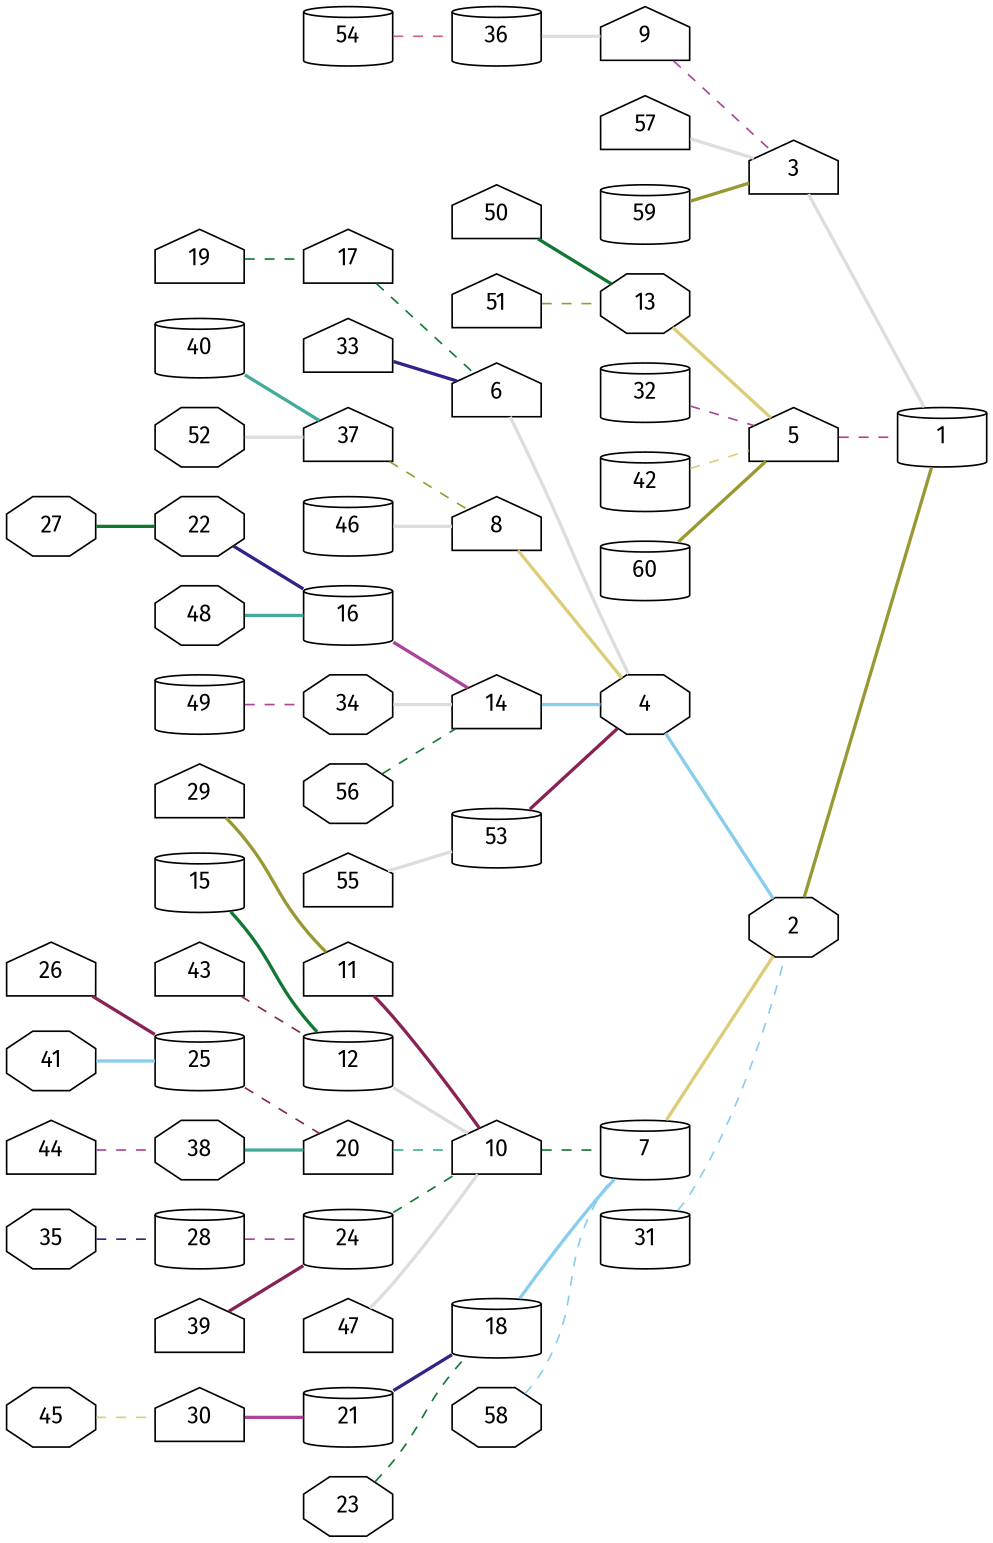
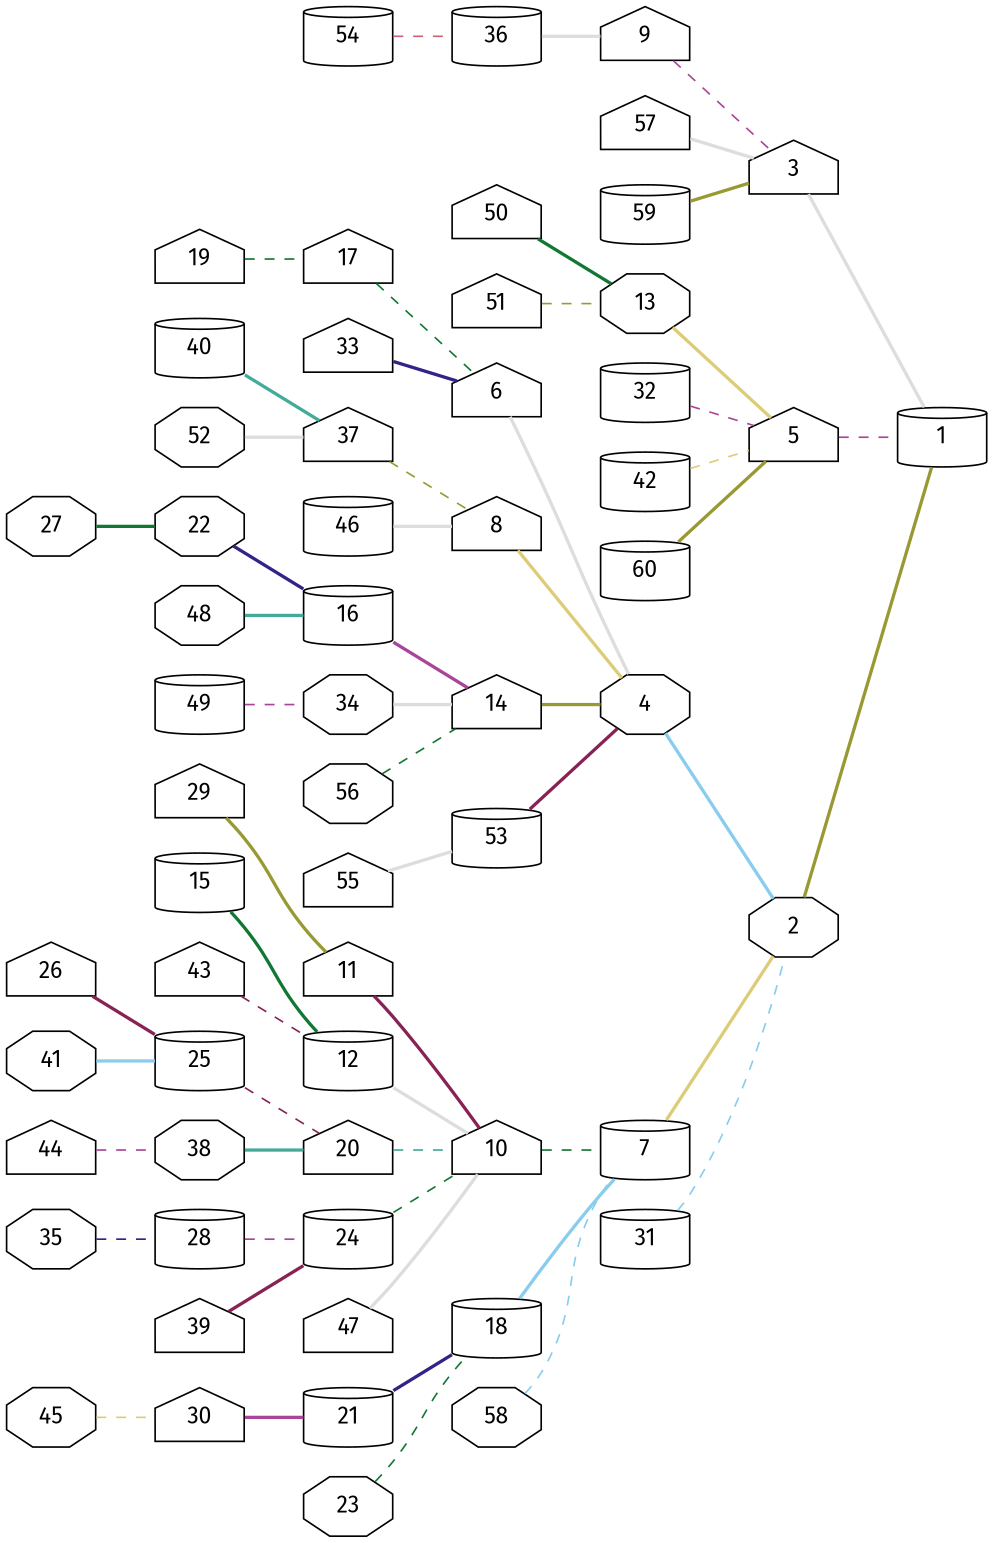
  graph {
    fontname="Fira Sans"
    rankdir=LR
    node [fontname="Fira Sans" shape=house]
    edge [color="#DDDDDD" fontname="Fira Sans" style=bold]
    2 [shape=octagon]
    1 [shape=cylinder]
    3
    4 [shape=octagon]
    5
    6
    7 [shape=cylinder]
    8
    9
    10
    11
    12 [shape=cylinder]
    13 [shape=octagon]
    14
    15 [shape=cylinder]
    16 [shape=cylinder]
    17
    18 [shape=cylinder]
    19
    20
    21 [shape=cylinder]
    22 [shape=octagon]
    23 [shape=octagon]
    24 [shape=cylinder]
    25 [shape=cylinder]
    26
    27 [shape=octagon]
    28 [shape=cylinder]
    29
    30
    31 [shape=cylinder]
    32 [shape=cylinder]
    33
    34 [shape=octagon]
    35 [shape=octagon]
    36 [shape=cylinder]
    37
    38 [shape=octagon]
    39
    40 [shape=cylinder]
    41 [shape=octagon]
    42 [shape=cylinder]
    43
    44
    45 [shape=octagon]
    46 [shape=cylinder]
    47
    48 [shape=octagon]
    49 [shape=cylinder]
    50
    51
    52 [shape=octagon]
    53 [shape=cylinder]
    54 [shape=cylinder]
    55
    56 [shape=octagon]
    57
    58 [shape=octagon]
    59 [shape=cylinder]
    60 [shape=cylinder]
    2 -- 1 [color="#999933"]
    3 -- 1
    4 -- 2 [color="#88CCEE"]
    5 -- 1 [color="#AA4499" style=dashed]
    6 -- 4
    7 -- 2 [color="#DDCC77"]
    8 -- 4 [color="#DDCC77"]
    9 -- 3 [color="#AA4499" style=dashed]
    10 -- 7 [color="#117733" style=dashed]
    11 -- 10 [color="#882255"]
    12 -- 10
    13 -- 5 [color="#DDCC77"]
-   14 -- 4 [color="#88CCEE"]
+   14 -- 4 [color="#999933"]
    15 -- 12 [color="#117733"]
    16 -- 14 [color="#AA4499"]
    17 -- 6 [color="#117733" style=dashed]
    18 -- 7 [color="#88CCEE"]
    19 -- 17 [color="#117733" style=dashed]
    20 -- 10 [color="#44AA99" style=dashed]
    21 -- 18 [color="#332288"]
    22 -- 16 [color="#332288"]
    23 -- 18 [color="#117733" style=dashed]
    24 -- 10 [color="#117733" style=dashed]
    25 -- 20 [color="#882255" style=dashed]
    26 -- 25 [color="#882255"]
    27 -- 22 [color="#117733"]
    28 -- 24 [color="#AA4499" style=dashed]
    29 -- 11 [color="#999933"]
    30 -- 21 [color="#AA4499"]
    31 -- 2 [color="#88CCEE" style=dashed]
    32 -- 5 [color="#AA4499" style=dashed]
    33 -- 6 [color="#332288"]
    34 -- 14
    35 -- 28 [color="#332288" style=dashed]
    36 -- 9
    37 -- 8 [color="#999933" style=dashed]
    38 -- 20 [color="#44AA99"]
    39 -- 24 [color="#882255"]
    40 -- 37 [color="#44AA99"]
    41 -- 25 [color="#88CCEE"]
    42 -- 5 [color="#DDCC77" style=dashed]
    43 -- 12 [color="#882255" style=dashed]
    44 -- 38 [color="#AA4499" style=dashed]
    45 -- 30 [color="#DDCC77" style=dashed]
    46 -- 8
    47 -- 10
    48 -- 16 [color="#44AA99"]
    49 -- 34 [color="#AA4499" style=dashed]
    50 -- 13 [color="#117733"]
    51 -- 13 [color="#999933" style=dashed]
    52 -- 37
    53 -- 4 [color="#882255"]
    54 -- 36 [color="#CC6677" style=dashed]
    55 -- 53
    56 -- 14 [color="#117733" style=dashed]
    57 -- 3
    58 -- 7 [color="#88CCEE" style=dashed]
    59 -- 3 [color="#999933"]
    60 -- 5 [color="#999933"]
  }
